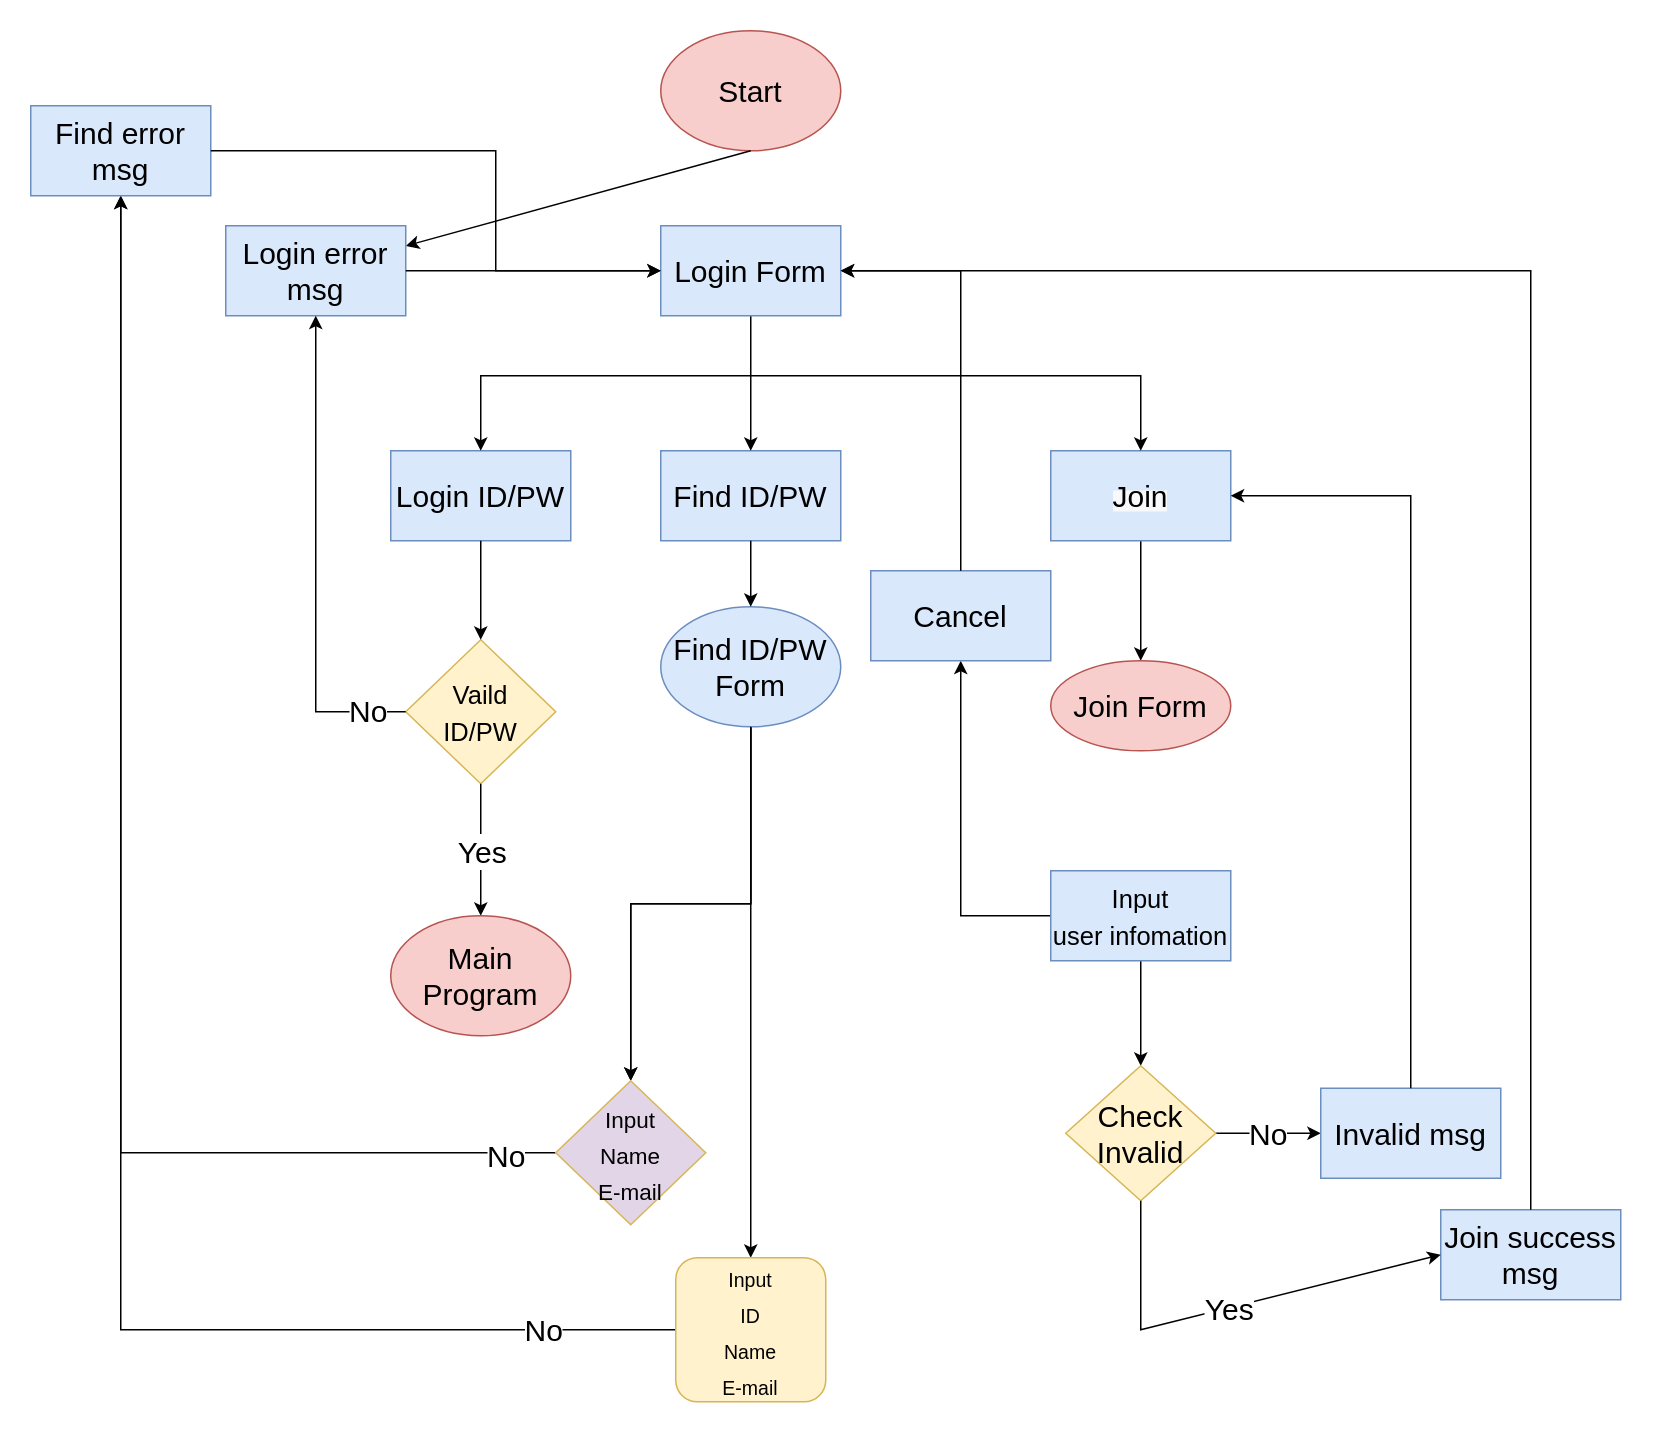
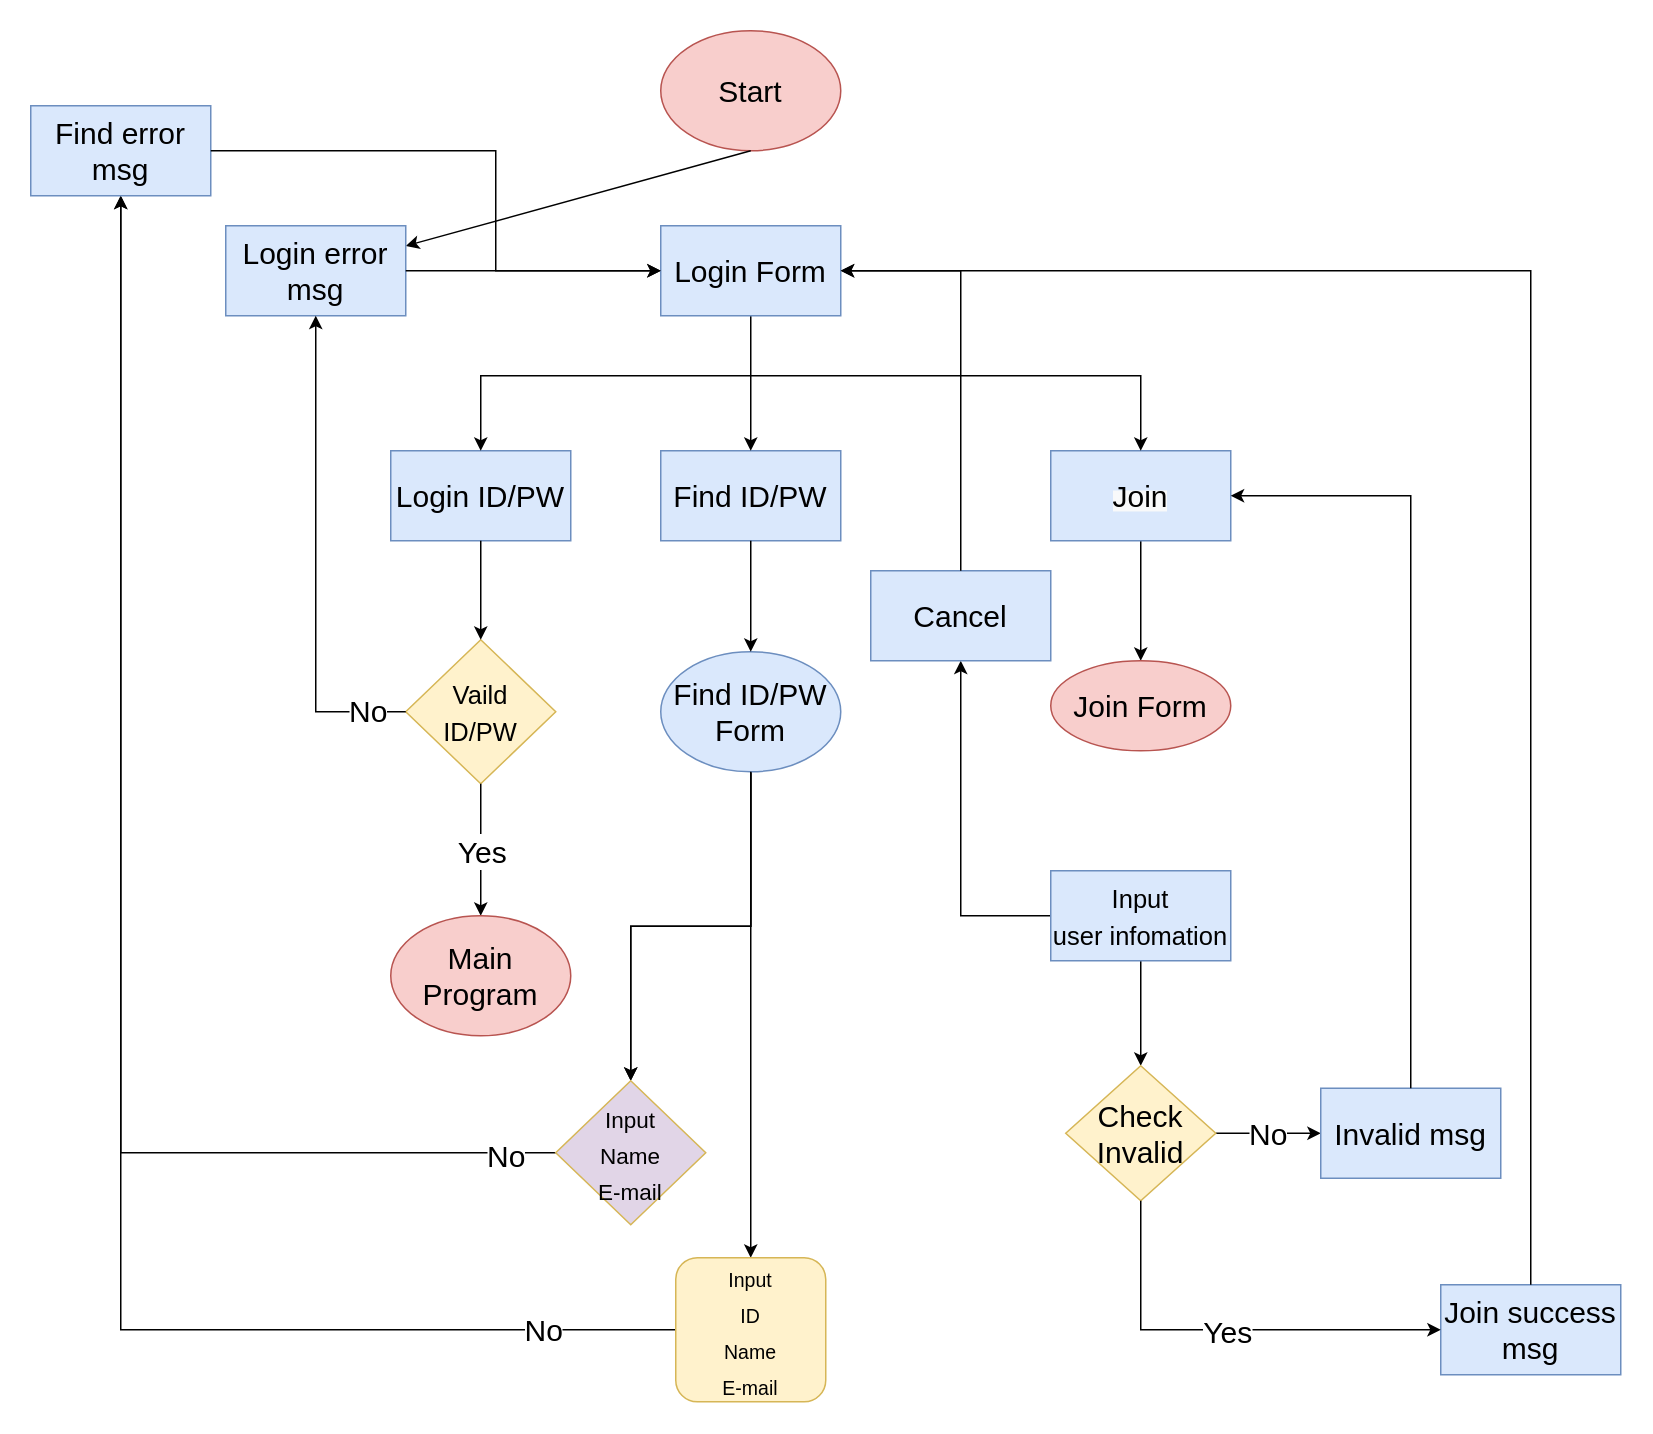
  <mxCell id="0" />
  <mxCell id="1" parent="0" />
  <mxCell id="2" value="&lt;font style=&quot;font-size: 20px;&quot;&gt;Start&lt;/font&gt;" style="ellipse;whiteSpace=wrap;html=1;fillColor=#f8cecc;strokeColor=#b85450;" parent="1" vertex="1"><mxGeometry x="440" y="20" width="120" height="80" as="geometry" /></mxCell>
  <mxCell id="3" value="&lt;font style=&quot;font-size: 20px;&quot;&gt;Login ID/PW&lt;/font&gt;" style="rounded=0;whiteSpace=wrap;html=1;fillColor=#dae8fc;strokeColor=#6c8ebf;" parent="1" vertex="1"><mxGeometry x="260" y="300" width="120" height="60" as="geometry" /></mxCell>
  <mxCell id="4" value="&lt;font style=&quot;font-size: 20px;&quot;&gt;Find ID/PW&lt;/font&gt;" style="rounded=0;whiteSpace=wrap;html=1;fillColor=#dae8fc;strokeColor=#6c8ebf;" parent="1" vertex="1"><mxGeometry x="440" y="300" width="120" height="60" as="geometry" /></mxCell>
  <mxCell id="5" value="" style="edgeStyle=orthogonalEdgeStyle;rounded=0;orthogonalLoop=1;jettySize=auto;html=1;fontSize=20;" parent="1" source="6" target="34" edge="1"><mxGeometry relative="1" as="geometry" /></mxCell>
  <mxCell id="6" value="&lt;span style=&quot;color: rgb(0, 0, 0); font-family: Helvetica; font-style: normal; font-variant-ligatures: normal; font-variant-caps: normal; font-weight: 400; letter-spacing: normal; orphans: 2; text-align: center; text-indent: 0px; text-transform: none; widows: 2; word-spacing: 0px; -webkit-text-stroke-width: 0px; background-color: rgb(248, 249, 250); text-decoration-thickness: initial; text-decoration-style: initial; text-decoration-color: initial; float: none; display: inline !important;&quot;&gt;&lt;font style=&quot;font-size: 20px;&quot;&gt;Join&lt;/font&gt;&lt;/span&gt;" style="rounded=0;whiteSpace=wrap;html=1;fillColor=#dae8fc;strokeColor=#6c8ebf;" parent="1" vertex="1"><mxGeometry x="700" y="300" width="120" height="60" as="geometry" /></mxCell>
  <mxCell id="7" value="" style="endArrow=classic;html=1;rounded=0;fontSize=20;entryX=0.5;entryY=0;entryDx=0;entryDy=0;exitX=0.5;exitY=1;exitDx=0;exitDy=0;" parent="1" source="15" target="4" edge="1"><mxGeometry width="50" height="50" relative="1" as="geometry"><mxPoint x="440" y="160" as="sourcePoint" /><mxPoint x="570" y="260" as="targetPoint" /></mxGeometry></mxCell>
  <mxCell id="8" value="" style="endArrow=classic;html=1;rounded=0;fontSize=20;entryX=0.5;entryY=0;entryDx=0;entryDy=0;" parent="1" target="6" edge="1"><mxGeometry width="50" height="50" relative="1" as="geometry"><mxPoint x="500" y="250" as="sourcePoint" /><mxPoint x="820" y="440" as="targetPoint" /><Array as="points"><mxPoint x="760" y="250" /></Array></mxGeometry></mxCell>
  <mxCell id="9" value="" style="endArrow=classic;html=1;rounded=0;fontSize=20;entryX=0.5;entryY=0;entryDx=0;entryDy=0;" parent="1" target="3" edge="1"><mxGeometry width="50" height="50" relative="1" as="geometry"><mxPoint x="500" y="250" as="sourcePoint" /><mxPoint x="740" y="440" as="targetPoint" /><Array as="points"><mxPoint x="320" y="250" /></Array></mxGeometry></mxCell>
  <mxCell id="10" value="&lt;font style=&quot;font-size: 17px;&quot;&gt;Vaild&lt;br&gt;ID/PW&lt;/font&gt;" style="rhombus;whiteSpace=wrap;html=1;fontSize=20;fillColor=#fff2cc;strokeColor=#d6b656;" parent="1" vertex="1"><mxGeometry x="270" y="426" width="100" height="96" as="geometry" /></mxCell>
  <mxCell id="11" value="" style="endArrow=classic;html=1;rounded=0;fontSize=20;exitX=0.5;exitY=1;exitDx=0;exitDy=0;entryX=0.5;entryY=0;entryDx=0;entryDy=0;" parent="1" source="3" target="10" edge="1"><mxGeometry width="50" height="50" relative="1" as="geometry"><mxPoint x="550" y="360" as="sourcePoint" /><mxPoint x="600" y="310" as="targetPoint" /></mxGeometry></mxCell>
  <mxCell id="12" value="" style="endArrow=classic;html=1;rounded=0;fontSize=20;exitX=0.5;exitY=1;exitDx=0;exitDy=0;entryX=0.5;entryY=0;entryDx=0;entryDy=0;" parent="1" source="10" target="14" edge="1"><mxGeometry relative="1" as="geometry"><mxPoint x="530" y="640" as="sourcePoint" /><mxPoint x="320" y="630" as="targetPoint" /></mxGeometry></mxCell>
  <mxCell id="13" value="Yes" style="edgeLabel;resizable=0;html=1;align=center;verticalAlign=middle;fontSize=20;" parent="12" connectable="0" vertex="1"><mxGeometry relative="1" as="geometry" /></mxCell>
  <mxCell id="14" value="Main Program" style="ellipse;whiteSpace=wrap;html=1;fontSize=20;fillColor=#f8cecc;strokeColor=#b85450;" parent="1" vertex="1"><mxGeometry x="260" y="610" width="120" height="80" as="geometry" /></mxCell>
  <mxCell id="15" value="Login Form" style="rounded=0;whiteSpace=wrap;html=1;fontSize=20;fillColor=#dae8fc;strokeColor=#6c8ebf;" parent="1" vertex="1"><mxGeometry x="440" y="150" width="120" height="60" as="geometry" /></mxCell>
  <mxCell id="16" value="" style="endArrow=classic;html=1;rounded=0;fontSize=20;exitX=0.5;exitY=1;exitDx=0;exitDy=0;" parent="1" source="2" target="17" edge="1"><mxGeometry width="50" height="50" relative="1" as="geometry"><mxPoint x="590" y="90" as="sourcePoint" /><mxPoint x="640" y="40" as="targetPoint" /></mxGeometry></mxCell>
  <mxCell id="17" value="Login error msg" style="rounded=0;whiteSpace=wrap;html=1;fontSize=20;fillColor=#dae8fc;strokeColor=#6c8ebf;" parent="1" vertex="1"><mxGeometry x="150" y="150" width="120" height="60" as="geometry" /></mxCell>
  <mxCell id="18" value="" style="endArrow=classic;html=1;rounded=0;fontSize=20;exitX=0;exitY=0.5;exitDx=0;exitDy=0;entryX=0.5;entryY=1;entryDx=0;entryDy=0;" parent="1" source="10" target="17" edge="1"><mxGeometry width="50" height="50" relative="1" as="geometry"><mxPoint x="490" y="420" as="sourcePoint" /><mxPoint x="540" y="370" as="targetPoint" /><Array as="points"><mxPoint x="210" y="474" /></Array></mxGeometry></mxCell>
  <mxCell id="19" value="No" style="edgeLabel;html=1;align=center;verticalAlign=middle;resizable=0;points=[];fontSize=20;" parent="18" vertex="1" connectable="0"><mxGeometry x="-0.84" y="-2" relative="1" as="geometry"><mxPoint as="offset" /></mxGeometry></mxCell>
  <mxCell id="20" value="" style="endArrow=classic;html=1;rounded=0;fontSize=20;exitX=1;exitY=0.5;exitDx=0;exitDy=0;entryX=0;entryY=0.5;entryDx=0;entryDy=0;" parent="1" source="17" target="15" edge="1"><mxGeometry width="50" height="50" relative="1" as="geometry"><mxPoint x="490" y="420" as="sourcePoint" /><mxPoint x="540" y="370" as="targetPoint" /></mxGeometry></mxCell>
  <mxCell id="21" value="" style="edgeStyle=orthogonalEdgeStyle;rounded=0;orthogonalLoop=1;jettySize=auto;html=1;fontSize=20;" parent="1" source="23" target="27" edge="1"><mxGeometry relative="1" as="geometry" /></mxCell>
  <mxCell id="22" value="" style="edgeStyle=orthogonalEdgeStyle;rounded=0;orthogonalLoop=1;jettySize=auto;html=1;fontSize=18;" parent="1" source="23" target="27" edge="1"><mxGeometry relative="1" as="geometry" /></mxCell>
- <mxCell id="23" value="Find ID/PW&lt;br&gt;Form" style="ellipse;whiteSpace=wrap;html=1;fontSize=20;fillColor=#dae8fc;strokeColor=#6c8ebf;" parent="1" vertex="1"><mxGeometry x="440" y="404" width="120" height="80" as="geometry" /></mxCell>
+ <mxCell id="23" value="Find ID/PW&lt;br&gt;Form" style="ellipse;whiteSpace=wrap;html=1;fontSize=20;fillColor=#dae8fc;strokeColor=#6c8ebf;" parent="1" vertex="1"><mxGeometry x="440" y="434" width="120" height="80" as="geometry" /></mxCell>
  <mxCell id="24" value="" style="endArrow=classic;html=1;rounded=0;fontSize=20;exitX=0.5;exitY=1;exitDx=0;exitDy=0;entryX=0.5;entryY=0;entryDx=0;entryDy=0;" parent="1" source="4" target="23" edge="1"><mxGeometry width="50" height="50" relative="1" as="geometry"><mxPoint x="540" y="434" as="sourcePoint" /><mxPoint x="590" y="384" as="targetPoint" /></mxGeometry></mxCell>
  <mxCell id="25" value="" style="edgeStyle=orthogonalEdgeStyle;rounded=0;orthogonalLoop=1;jettySize=auto;html=1;fontSize=18;entryX=0.5;entryY=1;entryDx=0;entryDy=0;" parent="1" source="27" target="32" edge="1"><mxGeometry relative="1" as="geometry" /></mxCell>
  <mxCell id="26" value="&lt;font style=&quot;font-size: 20px;&quot;&gt;No&lt;/font&gt;" style="edgeLabel;html=1;align=center;verticalAlign=middle;resizable=0;points=[];fontSize=13;" parent="25" vertex="1" connectable="0"><mxGeometry x="-0.767" y="1" relative="1" as="geometry"><mxPoint x="74" as="offset" /></mxGeometry></mxCell>
  <mxCell id="27" value="&lt;font style=&quot;font-size: 15px;&quot;&gt;Input&lt;br&gt;Name&lt;br&gt;E-mail&lt;/font&gt;" style="rhombus;whiteSpace=wrap;html=1;fontSize=20;fillColor=#e1d5e7;strokeColor=#d6b656;" parent="1" vertex="1"><mxGeometry x="370" y="720" width="100" height="96" as="geometry" /></mxCell>
  <mxCell id="28" value="" style="edgeStyle=orthogonalEdgeStyle;rounded=0;orthogonalLoop=1;jettySize=auto;html=1;fontSize=18;exitX=0.5;exitY=1;exitDx=0;exitDy=0;" parent="1" source="23" target="31" edge="1"><mxGeometry relative="1" as="geometry"><mxPoint x="650" y="522" as="sourcePoint" /></mxGeometry></mxCell>
  <mxCell id="29" value="" style="edgeStyle=orthogonalEdgeStyle;rounded=0;orthogonalLoop=1;jettySize=auto;html=1;fontSize=18;entryX=0.5;entryY=1;entryDx=0;entryDy=0;" parent="1" source="31" target="32" edge="1"><mxGeometry relative="1" as="geometry"><mxPoint x="460" y="886" as="targetPoint" /></mxGeometry></mxCell>
  <mxCell id="30" value="&lt;font style=&quot;font-size: 20px;&quot;&gt;No&lt;/font&gt;" style="edgeLabel;html=1;align=center;verticalAlign=middle;resizable=0;points=[];fontSize=13;" parent="29" vertex="1" connectable="0"><mxGeometry x="-0.661" y="-1" relative="1" as="geometry"><mxPoint x="102" as="offset" /></mxGeometry></mxCell>
  <mxCell id="31" value="&lt;font style=&quot;font-size: 13px;&quot;&gt;Input&lt;br&gt;ID&lt;br&gt;Name&lt;br&gt;E-mail&lt;br&gt;&lt;/font&gt;" style="whiteSpace=wrap;html=1;fontSize=20;fillColor=#fff2cc;strokeColor=#d6b656;rounded=1;" parent="1" vertex="1"><mxGeometry x="450" y="838" width="100" height="96" as="geometry" /></mxCell>
  <mxCell id="32" value="Find error msg" style="whiteSpace=wrap;html=1;fontSize=20;fillColor=#dae8fc;strokeColor=#6c8ebf;" parent="1" vertex="1"><mxGeometry x="20" y="70" width="120" height="60" as="geometry" /></mxCell>
  <mxCell id="33" value="" style="endArrow=classic;html=1;rounded=0;fontSize=18;exitX=1;exitY=0.5;exitDx=0;exitDy=0;entryX=0;entryY=0.5;entryDx=0;entryDy=0;" parent="1" source="32" target="15" edge="1"><mxGeometry width="50" height="50" relative="1" as="geometry"><mxPoint x="220" y="120" as="sourcePoint" /><mxPoint x="270" y="70" as="targetPoint" /><Array as="points"><mxPoint x="330" y="100" /><mxPoint x="330" y="180" /></Array></mxGeometry></mxCell>
  <mxCell id="34" value="&lt;font style=&quot;font-size: 20px;&quot;&gt;Join Form&lt;/font&gt;" style="ellipse;whiteSpace=wrap;html=1;rounded=0;fillColor=#f8cecc;strokeColor=#b85450;" parent="1" vertex="1"><mxGeometry x="700" y="440" width="120" height="60" as="geometry" /></mxCell>
  <mxCell id="35" value="" style="edgeStyle=orthogonalEdgeStyle;rounded=0;orthogonalLoop=1;jettySize=auto;html=1;fontSize=17;exitX=0.5;exitY=1;exitDx=0;exitDy=0;" parent="1" source="47" target="38" edge="1"><mxGeometry relative="1" as="geometry"><mxPoint x="760" y="640" as="sourcePoint" /></mxGeometry></mxCell>
  <mxCell id="36" value="" style="edgeStyle=orthogonalEdgeStyle;rounded=0;orthogonalLoop=1;jettySize=auto;html=1;fontSize=17;exitX=0;exitY=0.5;exitDx=0;exitDy=0;" parent="1" source="47" target="39" edge="1"><mxGeometry relative="1" as="geometry"><mxPoint x="710" y="610" as="sourcePoint" /><Array as="points"><mxPoint x="640" y="610" /></Array></mxGeometry></mxCell>
  <mxCell id="37" value="No" style="edgeStyle=orthogonalEdgeStyle;rounded=0;orthogonalLoop=1;jettySize=auto;html=1;fontSize=20;" parent="1" source="38" target="41" edge="1"><mxGeometry relative="1" as="geometry" /></mxCell>
  <mxCell id="38" value="&lt;font style=&quot;font-size: 20px;&quot;&gt;Check&lt;br&gt;Invalid&lt;br&gt;&lt;/font&gt;" style="rhombus;whiteSpace=wrap;html=1;rounded=0;fillColor=#fff2cc;strokeColor=#d6b656;" parent="1" vertex="1"><mxGeometry x="710" y="710" width="100" height="90" as="geometry" /></mxCell>
  <mxCell id="39" value="&lt;font style=&quot;font-size: 20px;&quot;&gt;Cancel&lt;/font&gt;" style="whiteSpace=wrap;html=1;rounded=0;fillColor=#dae8fc;strokeColor=#6c8ebf;" parent="1" vertex="1"><mxGeometry x="580" y="380" width="120" height="60" as="geometry" /></mxCell>
  <mxCell id="40" value="" style="endArrow=classic;html=1;rounded=0;fontSize=20;exitX=0.5;exitY=0;exitDx=0;exitDy=0;entryX=1;entryY=0.5;entryDx=0;entryDy=0;" parent="1" source="39" target="15" edge="1"><mxGeometry width="50" height="50" relative="1" as="geometry"><mxPoint x="580" y="470" as="sourcePoint" /><mxPoint x="630" y="420" as="targetPoint" /><Array as="points"><mxPoint x="640" y="180" /></Array></mxGeometry></mxCell>
  <mxCell id="41" value="&lt;font style=&quot;font-size: 20px;&quot;&gt;Invalid msg&lt;/font&gt;" style="whiteSpace=wrap;html=1;rounded=0;fillColor=#dae8fc;strokeColor=#6c8ebf;" parent="1" vertex="1"><mxGeometry x="880" y="725" width="120" height="60" as="geometry" /></mxCell>
  <mxCell id="42" value="" style="endArrow=classic;html=1;rounded=0;fontSize=20;exitX=0.5;exitY=0;exitDx=0;exitDy=0;entryX=1;entryY=0.5;entryDx=0;entryDy=0;" parent="1" source="41" target="6" edge="1"><mxGeometry width="50" height="50" relative="1" as="geometry"><mxPoint x="620" y="510" as="sourcePoint" /><mxPoint x="910" y="470" as="targetPoint" /><Array as="points"><mxPoint x="940" y="330" /></Array></mxGeometry></mxCell>
- <mxCell id="43" value="Join success&lt;br&gt;msg" style="rounded=0;whiteSpace=wrap;html=1;fontSize=20;fillColor=#dae8fc;strokeColor=#6c8ebf;" parent="1" vertex="1"><mxGeometry x="960" y="806" width="120" height="60" as="geometry" /></mxCell>
+ <mxCell id="43" value="Join success&lt;br&gt;msg" style="rounded=0;whiteSpace=wrap;html=1;fontSize=20;fillColor=#dae8fc;strokeColor=#6c8ebf;" parent="1" vertex="1"><mxGeometry x="960" y="856" width="120" height="60" as="geometry" /></mxCell>
  <mxCell id="44" value="" style="endArrow=classic;html=1;rounded=0;fontSize=20;exitX=0.5;exitY=1;exitDx=0;exitDy=0;entryX=0;entryY=0.5;entryDx=0;entryDy=0;" parent="1" source="38" target="43" edge="1"><mxGeometry relative="1" as="geometry"><mxPoint x="730" y="870" as="sourcePoint" /><mxPoint x="830" y="870" as="targetPoint" /><Array as="points"><mxPoint x="760" y="886" /></Array></mxGeometry></mxCell>
  <mxCell id="45" value="Yes" style="edgeLabel;resizable=0;html=1;align=center;verticalAlign=middle;fontSize=20;" parent="44" connectable="0" vertex="1"><mxGeometry relative="1" as="geometry" /></mxCell>
  <mxCell id="46" value="" style="endArrow=classic;html=1;rounded=0;fontSize=20;exitX=0.5;exitY=0;exitDx=0;exitDy=0;entryX=1;entryY=0.5;entryDx=0;entryDy=0;" parent="1" source="43" target="15" edge="1"><mxGeometry width="50" height="50" relative="1" as="geometry"><mxPoint x="670" y="480" as="sourcePoint" /><mxPoint x="720" y="430" as="targetPoint" /><Array as="points"><mxPoint x="1020" y="180" /></Array></mxGeometry></mxCell>
  <mxCell id="47" value="&lt;span style=&quot;font-size: 17px;&quot;&gt;Input&lt;/span&gt;&lt;br style=&quot;font-size: 17px;&quot;&gt;&lt;span style=&quot;font-size: 17px;&quot;&gt;user infomation&lt;/span&gt;" style="rounded=0;whiteSpace=wrap;html=1;fontSize=20;fillColor=#dae8fc;strokeColor=#6c8ebf;" parent="1" vertex="1"><mxGeometry x="700" y="580" width="120" height="60" as="geometry" /></mxCell>
